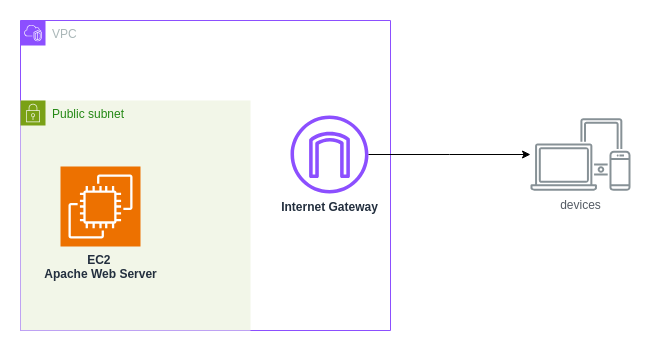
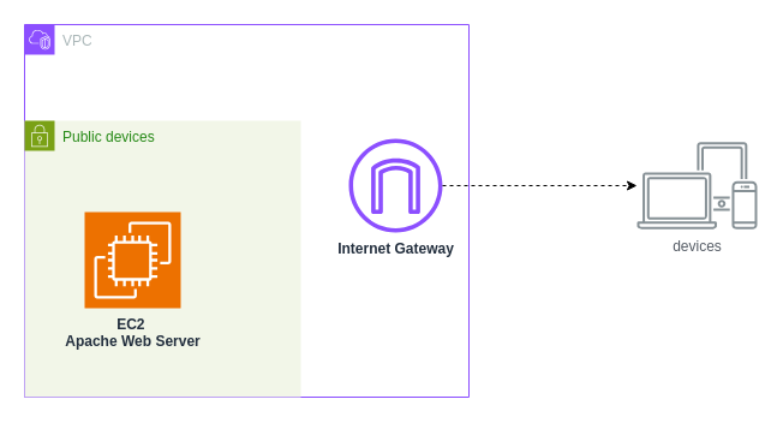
  <mxCell id="0" />
  <mxCell id="1" parent="0" />
  <mxCell id="2" value="VPC" style="points=[[0,0],[0.25,0],[0.5,0],[0.75,0],[1,0],[1,0.25],[1,0.5],[1,0.75],[1,1],[0.75,1],[0.5,1],[0.25,1],[0,1],[0,0.75],[0,0.5],[0,0.25]];outlineConnect=0;gradientColor=none;html=1;whiteSpace=wrap;fontSize=12;fontStyle=0;container=1;pointerEvents=0;collapsible=0;recursiveResize=0;shape=mxgraph.aws4.group;grIcon=mxgraph.aws4.group_vpc2;strokeColor=#8C4FFF;fillColor=none;verticalAlign=top;align=left;spacingLeft=30;fontColor=#AAB7B8;dashed=0;" vertex="1" parent="1"><mxGeometry x="20" y="20" width="370" height="310" as="geometry" /></mxCell>
- <mxCell id="3" value="Public subnet" style="points=[[0,0],[0.25,0],[0.5,0],[0.75,0],[1,0],[1,0.25],[1,0.5],[1,0.75],[1,1],[0.75,1],[0.5,1],[0.25,1],[0,1],[0,0.75],[0,0.5],[0,0.25]];outlineConnect=0;gradientColor=none;html=1;whiteSpace=wrap;fontSize=12;fontStyle=0;container=1;pointerEvents=0;collapsible=0;recursiveResize=0;shape=mxgraph.aws4.group;grIcon=mxgraph.aws4.group_security_group;grStroke=0;strokeColor=#7AA116;fillColor=#F2F6E8;verticalAlign=top;align=left;spacingLeft=30;fontColor=#248814;dashed=0;" vertex="1" parent="2"><mxGeometry y="80" width="230" height="230" as="geometry" /></mxCell>
- <mxCell id="4" value="&lt;b&gt;EC2&amp;nbsp;&lt;/b&gt;&lt;div&gt;&lt;b&gt;Apache&amp;nbsp;&lt;/b&gt;&lt;b style=&quot;background-color: transparent; color: light-dark(rgb(35, 47, 62), rgb(189, 199, 212));&quot;&gt;Web Server&lt;/b&gt;&lt;/div&gt;" style="sketch=0;points=[[0,0,0],[0.25,0,0],[0.5,0,0],[0.75,0,0],[1,0,0],[0,1,0],[0.25,1,0],[0.5,1,0],[0.75,1,0],[1,1,0],[0,0.25,0],[0,0.5,0],[0,0.75,0],[1,0.25,0],[1,0.5,0],[1,0.75,0]];outlineConnect=0;fontColor=#232F3E;fillColor=#ED7100;strokeColor=#ffffff;dashed=0;verticalLabelPosition=bottom;verticalAlign=top;align=center;html=1;fontSize=12;fontStyle=0;aspect=fixed;shape=mxgraph.aws4.resourceIcon;resIcon=mxgraph.aws4.ec2;" vertex="1" parent="3"><mxGeometry x="40" y="66" width="80" height="80" as="geometry" /></mxCell>
+ <mxCell id="3" value="Public devices" style="points=[[0,0],[0.25,0],[0.5,0],[0.75,0],[1,0],[1,0.25],[1,0.5],[1,0.75],[1,1],[0.75,1],[0.5,1],[0.25,1],[0,1],[0,0.75],[0,0.5],[0,0.25]];outlineConnect=0;gradientColor=none;html=1;whiteSpace=wrap;fontSize=12;fontStyle=0;container=1;pointerEvents=0;collapsible=0;recursiveResize=0;shape=mxgraph.aws4.group;grIcon=mxgraph.aws4.group_security_group;grStroke=0;strokeColor=#7AA116;fillColor=#F2F6E8;verticalAlign=top;align=left;spacingLeft=30;fontColor=#248814;dashed=0;" vertex="1" parent="2"><mxGeometry y="80" width="230" height="230" as="geometry" /></mxCell>
+ <mxCell id="4" value="&lt;b&gt;EC2&amp;nbsp;&lt;/b&gt;&lt;div&gt;&lt;b&gt;Apache&amp;nbsp;&lt;/b&gt;&lt;b style=&quot;background-color: transparent; color: light-dark(rgb(35, 47, 62), rgb(189, 199, 212));&quot;&gt;Web Server&lt;/b&gt;&lt;/div&gt;" style="sketch=0;points=[[0,0,0],[0.25,0,0],[0.5,0,0],[0.75,0,0],[1,0,0],[0,1,0],[0.25,1,0],[0.5,1,0],[0.75,1,0],[1,1,0],[0,0.25,0],[0,0.5,0],[0,0.75,0],[1,0.25,0],[1,0.5,0],[1,0.75,0]];outlineConnect=0;fontColor=#232F3E;fillColor=#ED7100;strokeColor=#ffffff;dashed=0;verticalLabelPosition=bottom;verticalAlign=top;align=center;html=1;fontSize=12;fontStyle=0;aspect=fixed;shape=mxgraph.aws4.resourceIcon;resIcon=mxgraph.aws4.ec2;" vertex="1" parent="3"><mxGeometry x="50" y="76" width="80" height="80" as="geometry" /></mxCell>
  <mxCell id="5" value="&lt;b&gt;Internet Gateway&lt;/b&gt;" style="sketch=0;outlineConnect=0;fontColor=#232F3E;gradientColor=none;fillColor=#8C4FFF;strokeColor=none;dashed=0;verticalLabelPosition=bottom;verticalAlign=top;align=center;html=1;fontSize=12;fontStyle=0;aspect=fixed;pointerEvents=1;shape=mxgraph.aws4.internet_gateway;" vertex="1" parent="2"><mxGeometry x="270" y="95" width="78" height="78" as="geometry" /></mxCell>
  <mxCell id="6" value="devices" style="sketch=0;outlineConnect=0;gradientColor=none;fontColor=#545B64;strokeColor=none;fillColor=#879196;dashed=0;verticalLabelPosition=bottom;verticalAlign=top;align=center;html=1;fontSize=12;fontStyle=0;aspect=fixed;shape=mxgraph.aws4.illustration_devices;pointerEvents=1" vertex="1" parent="1"><mxGeometry x="530" y="117.5" width="100" height="73" as="geometry" /></mxCell>
- <mxCell id="7" style="edgeStyle=orthogonalEdgeStyle;rounded=0;orthogonalLoop=1;jettySize=auto;html=1;" edge="1" parent="1" source="5" target="6"><mxGeometry relative="1" as="geometry" /></mxCell>
+ <mxCell id="7" style="edgeStyle=orthogonalEdgeStyle;rounded=0;orthogonalLoop=1;jettySize=auto;html=1;dashed=1;" edge="1" parent="1" source="5" target="6"><mxGeometry relative="1" as="geometry" /></mxCell>
